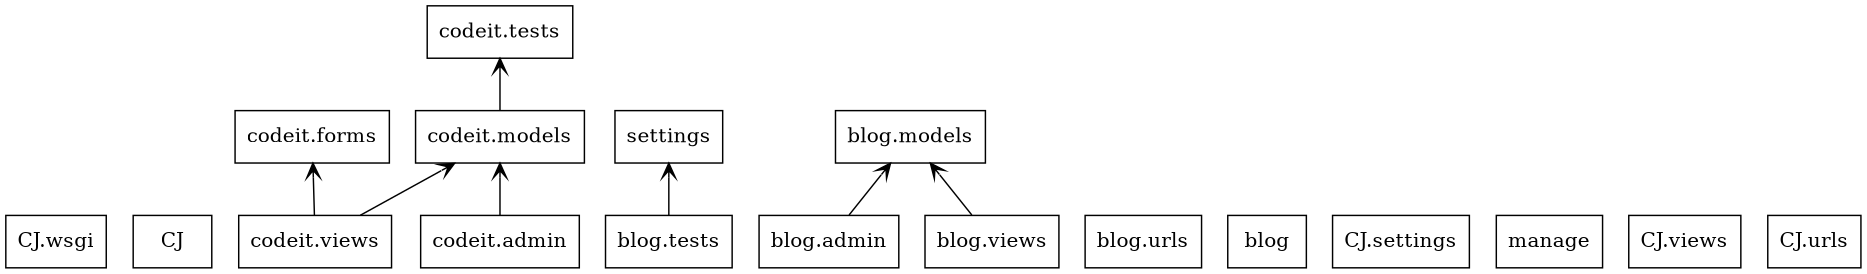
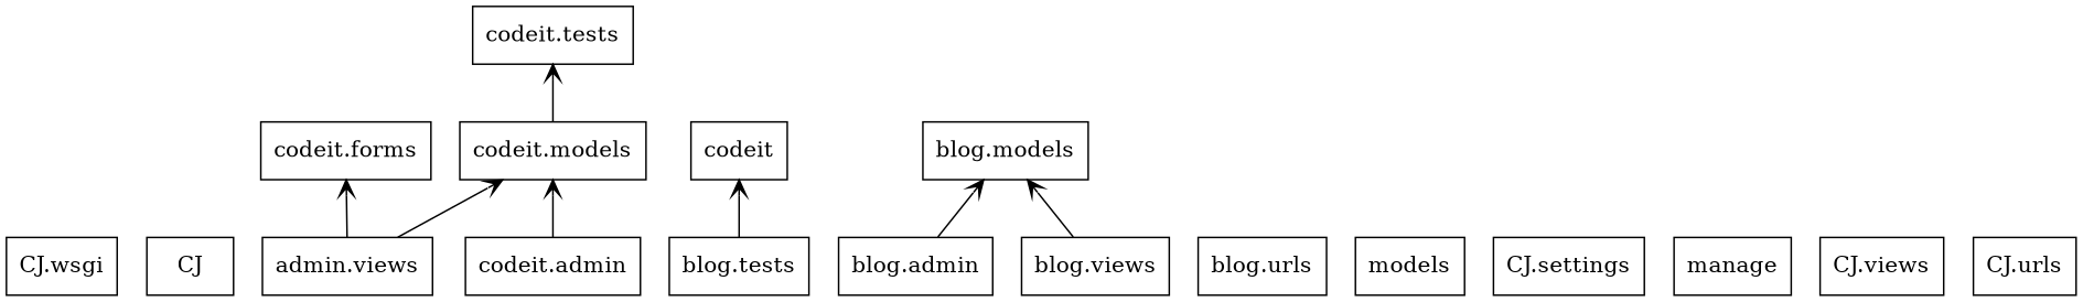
  digraph {
    rankdir=BT
    node [shape=box]
    edge [arrowhead=open arrowtail=none]
    n1 [label="CJ.wsgi"]
    n2 [label=CJ]
    n3 [label="codeit.forms"]
    n4 [label="codeit.tests"]
    n5 [label="codeit.models"]
-   n6 [label=settings]
+   n6 [label=codeit]
    n7 [label="blog.models"]
    n8 [label="blog.urls"]
    n9 [label="blog.admin"]
-   n10 [label=blog]
+   n10 [label=models]
    n11 [label="CJ.settings"]
    n12 [label="blog.tests"]
    n13 [label=manage]
    n14 [label="CJ.views"]
    n15 [label="CJ.urls"]
    n16 [label="codeit.admin"]
-   n17 [label="codeit.views"]
+   n17 [label="admin.views"]
    n18 [label="blog.views"]
    n5 -> n4
    n9 -> n7
    n12 -> n6
    n16 -> n5
    n17 -> n3
    n17 -> n5
    n18 -> n7
  }
